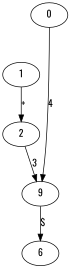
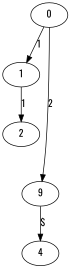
  digraph {
    fontname=Oswald
    node [fontname=Oswald]
    edge [fontname=Oswald]
    0
    1
    n3 [label=9]
    2
-   4 [label=6]
-   0 -> n3 [label=4]
-   1 -> 2 [label="+"]
+   4
+   0 -> 1 [label=1]
+   0 -> n3 [label=2]
+   1 -> 2 [label=1]
    n3 -> 4 [label="$"]
-   2 -> n3 [label=3]
  }
